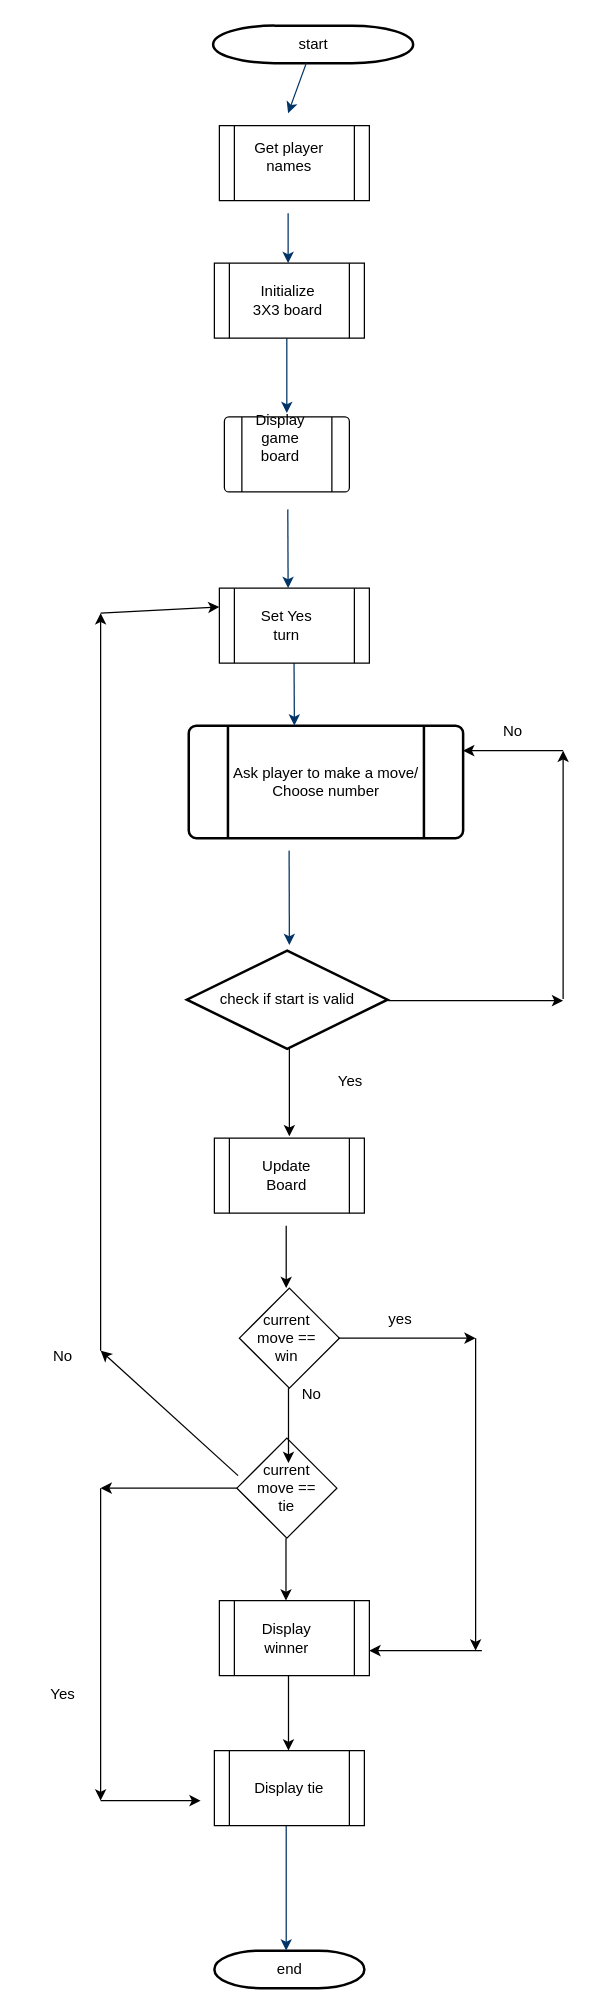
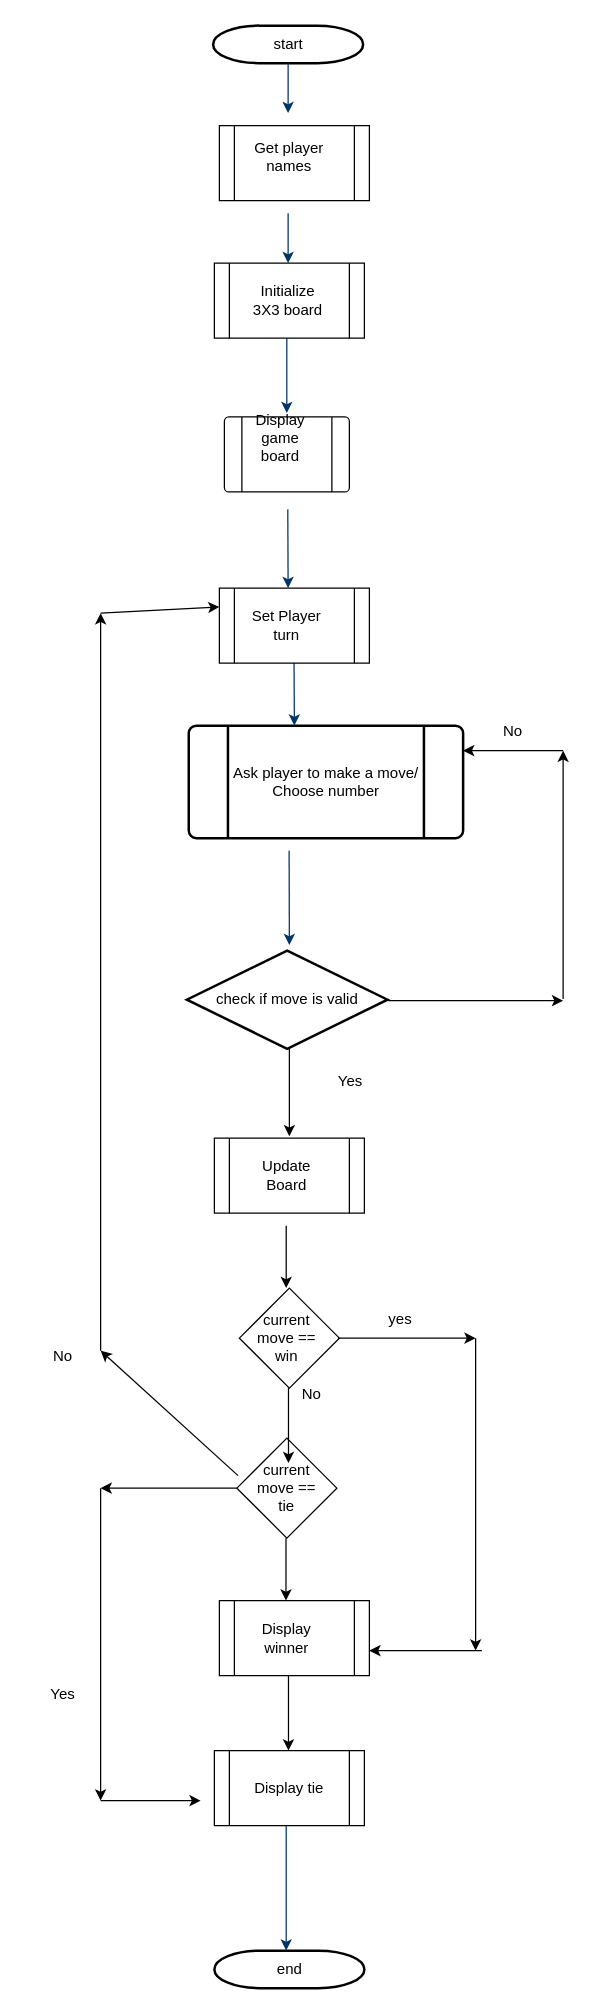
  <mxCell id="0" />
  <mxCell id="1" parent="0" />
- <mxCell id="2" value="start" style="shape=mxgraph.flowchart.terminator;strokeWidth=2;gradientColor=none;gradientDirection=north;fontStyle=0;html=1;" parent="1" vertex="1"><mxGeometry x="170" y="20" width="160" height="30" as="geometry" /></mxCell>
+ <mxCell id="2" value="start" style="shape=mxgraph.flowchart.terminator;strokeWidth=2;gradientColor=none;gradientDirection=north;fontStyle=0;html=1;" parent="1" vertex="1"><mxGeometry x="170" y="20" width="120" height="30" as="geometry" /></mxCell>
  <mxCell id="3" style="fontStyle=1;strokeColor=#003366;strokeWidth=1;html=1;" parent="1" source="2" edge="1"><mxGeometry relative="1" as="geometry"><mxPoint x="230" y="90" as="targetPoint" /></mxGeometry></mxCell>
  <mxCell id="4" style="fontStyle=1;strokeColor=#003366;strokeWidth=1;html=1;" parent="1" edge="1"><mxGeometry relative="1" as="geometry"><mxPoint x="230" y="170" as="sourcePoint" /><mxPoint x="230" y="210" as="targetPoint" /></mxGeometry></mxCell>
  <mxCell id="5" style="entryX=0.5;entryY=0;entryPerimeter=0;fontStyle=1;strokeColor=#003366;strokeWidth=1;html=1;" parent="1" edge="1"><mxGeometry relative="1" as="geometry"><mxPoint x="228.95" y="270" as="sourcePoint" /><mxPoint x="228.95" y="330" as="targetPoint" /></mxGeometry></mxCell>
  <mxCell id="6" value="" style="edgeStyle=elbowEdgeStyle;elbow=horizontal;fontColor=#001933;fontStyle=1;strokeColor=#003366;strokeWidth=1;html=1;" parent="1" edge="1"><mxGeometry width="100" height="100" as="geometry"><mxPoint x="229.737" y="407" as="sourcePoint" /><mxPoint x="229.737" y="470" as="targetPoint" /></mxGeometry></mxCell>
  <mxCell id="7" value="Ask player to make a move/&lt;br&gt;Choose number" style="shape=mxgraph.flowchart.predefined_process;strokeWidth=2;gradientColor=none;gradientDirection=north;fontStyle=0;html=1;" parent="1" vertex="1"><mxGeometry x="150.5" y="580" width="219.5" height="90" as="geometry" /></mxCell>
  <mxCell id="8" value="" style="edgeStyle=elbowEdgeStyle;elbow=horizontal;entryX=0.5;entryY=0.195;entryPerimeter=0;fontStyle=1;strokeColor=#003366;strokeWidth=1;html=1;" parent="1" edge="1"><mxGeometry width="100" height="100" as="geometry"><mxPoint x="230.789" y="680" as="sourcePoint" /><mxPoint x="231" y="755.6" as="targetPoint" /></mxGeometry></mxCell>
  <mxCell id="9" value="" style="edgeStyle=elbowEdgeStyle;elbow=horizontal;exitX=0.5;exitY=1;exitPerimeter=0;fontStyle=1;strokeColor=#003366;strokeWidth=1;html=1;" parent="1" edge="1"><mxGeometry width="100" height="100" as="geometry"><mxPoint x="234.68" y="520" as="sourcePoint" /><mxPoint x="234.469" y="580" as="targetPoint" /></mxGeometry></mxCell>
- <mxCell id="10" value="check if start is valid" style="shape=mxgraph.flowchart.decision;strokeWidth=2;gradientColor=none;gradientDirection=north;fontStyle=0;html=1;" parent="1" vertex="1"><mxGeometry x="149" y="760" width="160.5" height="78.5" as="geometry" /></mxCell>
+ <mxCell id="10" value="check if move is valid" style="shape=mxgraph.flowchart.decision;strokeWidth=2;gradientColor=none;gradientDirection=north;fontStyle=0;html=1;" parent="1" vertex="1"><mxGeometry x="149" y="760" width="160.5" height="78.5" as="geometry" /></mxCell>
  <mxCell id="11" value="end" style="shape=mxgraph.flowchart.terminator;strokeWidth=2;gradientColor=none;gradientDirection=north;fontStyle=0;html=1;" parent="1" vertex="1"><mxGeometry x="171" y="1560" width="120" height="30" as="geometry" /></mxCell>
  <mxCell id="12" value="" style="edgeStyle=elbowEdgeStyle;elbow=vertical;exitX=0.5;exitY=1;exitPerimeter=0;entryX=0.5;entryY=0;entryPerimeter=0;fontStyle=1;strokeColor=#003366;strokeWidth=1;html=1;" parent="1" edge="1"><mxGeometry width="100" height="100" as="geometry"><mxPoint x="228.47" y="1460" as="sourcePoint" /><mxPoint x="228.47" y="1560" as="targetPoint" /></mxGeometry></mxCell>
  <mxCell id="13" value="" style="shape=process;whiteSpace=wrap;html=1;backgroundOutline=1;" vertex="1" parent="1"><mxGeometry x="175" y="100" width="120" height="60" as="geometry" /></mxCell>
  <mxCell id="14" value="Get player names" style="text;html=1;strokeColor=none;fillColor=none;align=center;verticalAlign=middle;whiteSpace=wrap;rounded=0;" vertex="1" parent="1"><mxGeometry x="201" y="110" width="60" height="30" as="geometry" /></mxCell>
  <mxCell id="15" value="" style="shape=process;whiteSpace=wrap;html=1;backgroundOutline=1;" vertex="1" parent="1"><mxGeometry x="171" y="210" width="120" height="60" as="geometry" /></mxCell>
  <mxCell id="16" value="Initialize 3X3 board" style="text;html=1;strokeColor=none;fillColor=none;align=center;verticalAlign=middle;whiteSpace=wrap;rounded=0;" vertex="1" parent="1"><mxGeometry x="200" y="225" width="60" height="30" as="geometry" /></mxCell>
  <mxCell id="17" value="" style="verticalLabelPosition=bottom;verticalAlign=top;html=1;shape=process;whiteSpace=wrap;rounded=1;size=0.14;arcSize=6;" vertex="1" parent="1"><mxGeometry x="179" y="333" width="100" height="60" as="geometry" /></mxCell>
  <mxCell id="18" value="Display game board" style="text;html=1;strokeColor=none;fillColor=none;align=center;verticalAlign=middle;whiteSpace=wrap;rounded=0;" vertex="1" parent="1"><mxGeometry x="194" y="335" width="60" height="30" as="geometry" /></mxCell>
  <mxCell id="19" value="" style="shape=process;whiteSpace=wrap;html=1;backgroundOutline=1;" vertex="1" parent="1"><mxGeometry x="175" y="470" width="120" height="60" as="geometry" /></mxCell>
- <mxCell id="20" value="Set Yes turn" style="text;html=1;strokeColor=none;fillColor=none;align=center;verticalAlign=middle;whiteSpace=wrap;rounded=0;" vertex="1" parent="1"><mxGeometry x="199" y="485" width="60" height="30" as="geometry" /></mxCell>
+ <mxCell id="20" value="Set Player turn" style="text;html=1;strokeColor=none;fillColor=none;align=center;verticalAlign=middle;whiteSpace=wrap;rounded=0;" vertex="1" parent="1"><mxGeometry x="199" y="485" width="60" height="30" as="geometry" /></mxCell>
  <mxCell id="21" value="" style="endArrow=classic;html=1;rounded=0;" edge="1" parent="1"><mxGeometry width="50" height="50" relative="1" as="geometry"><mxPoint x="310" y="800" as="sourcePoint" /><mxPoint x="450" y="800" as="targetPoint" /></mxGeometry></mxCell>
  <mxCell id="22" value="" style="endArrow=classic;html=1;rounded=0;" edge="1" parent="1"><mxGeometry width="50" height="50" relative="1" as="geometry"><mxPoint x="450" y="798.72" as="sourcePoint" /><mxPoint x="450" y="600" as="targetPoint" /></mxGeometry></mxCell>
  <mxCell id="23" value="" style="endArrow=classic;html=1;rounded=0;" edge="1" parent="1"><mxGeometry width="50" height="50" relative="1" as="geometry"><mxPoint x="450" y="600" as="sourcePoint" /><mxPoint x="370" y="600" as="targetPoint" /></mxGeometry></mxCell>
  <mxCell id="24" value="No" style="text;html=1;strokeColor=none;fillColor=none;align=center;verticalAlign=middle;whiteSpace=wrap;rounded=0;" vertex="1" parent="1"><mxGeometry x="380" y="570" width="60" height="30" as="geometry" /></mxCell>
  <mxCell id="25" value="" style="shape=process;whiteSpace=wrap;html=1;backgroundOutline=1;" vertex="1" parent="1"><mxGeometry x="171" y="910" width="120" height="60" as="geometry" /></mxCell>
  <mxCell id="26" value="" style="endArrow=classic;html=1;rounded=0;" edge="1" parent="1"><mxGeometry width="50" height="50" relative="1" as="geometry"><mxPoint x="231" y="838.5" as="sourcePoint" /><mxPoint x="231" y="908.5" as="targetPoint" /></mxGeometry></mxCell>
  <mxCell id="27" value="Update Board" style="text;html=1;strokeColor=none;fillColor=none;align=center;verticalAlign=middle;whiteSpace=wrap;rounded=0;" vertex="1" parent="1"><mxGeometry x="199" y="925" width="60" height="30" as="geometry" /></mxCell>
  <mxCell id="28" value="Yes" style="text;html=1;strokeColor=none;fillColor=none;align=center;verticalAlign=middle;whiteSpace=wrap;rounded=0;" vertex="1" parent="1"><mxGeometry x="250" y="850" width="60" height="30" as="geometry" /></mxCell>
  <mxCell id="29" value="" style="rhombus;whiteSpace=wrap;html=1;" vertex="1" parent="1"><mxGeometry x="191" y="1030" width="80" height="80" as="geometry" /></mxCell>
  <mxCell id="30" value="" style="endArrow=classic;html=1;rounded=0;" edge="1" parent="1"><mxGeometry width="50" height="50" relative="1" as="geometry"><mxPoint x="228.47" y="980" as="sourcePoint" /><mxPoint x="228.47" y="1030" as="targetPoint" /></mxGeometry></mxCell>
  <mxCell id="31" value="current move == win" style="text;html=1;strokeColor=none;fillColor=none;align=center;verticalAlign=middle;whiteSpace=wrap;rounded=0;" vertex="1" parent="1"><mxGeometry x="199" y="1055" width="60" height="30" as="geometry" /></mxCell>
  <mxCell id="32" value="" style="rhombus;whiteSpace=wrap;html=1;" vertex="1" parent="1"><mxGeometry x="189" y="1150" width="80" height="80" as="geometry" /></mxCell>
  <mxCell id="33" value="current move == tie" style="text;html=1;strokeColor=none;fillColor=none;align=center;verticalAlign=middle;whiteSpace=wrap;rounded=0;" vertex="1" parent="1"><mxGeometry x="199" y="1175" width="60" height="30" as="geometry" /></mxCell>
  <mxCell id="34" value="" style="shape=process;whiteSpace=wrap;html=1;backgroundOutline=1;" vertex="1" parent="1"><mxGeometry x="175" y="1280" width="120" height="60" as="geometry" /></mxCell>
  <mxCell id="35" value="Display winner" style="text;html=1;strokeColor=none;fillColor=none;align=center;verticalAlign=middle;whiteSpace=wrap;rounded=0;" vertex="1" parent="1"><mxGeometry x="199" y="1295" width="60" height="30" as="geometry" /></mxCell>
  <mxCell id="36" value="Display tie" style="shape=process;whiteSpace=wrap;html=1;backgroundOutline=1;" vertex="1" parent="1"><mxGeometry x="171" y="1400" width="120" height="60" as="geometry" /></mxCell>
  <mxCell id="37" value="" style="endArrow=classic;html=1;rounded=0;" edge="1" parent="1"><mxGeometry width="50" height="50" relative="1" as="geometry"><mxPoint x="270" y="1070" as="sourcePoint" /><mxPoint x="380" y="1070" as="targetPoint" /></mxGeometry></mxCell>
  <mxCell id="38" value="" style="endArrow=classic;html=1;rounded=0;" edge="1" parent="1"><mxGeometry width="50" height="50" relative="1" as="geometry"><mxPoint x="380" y="1070" as="sourcePoint" /><mxPoint x="380" y="1320" as="targetPoint" /></mxGeometry></mxCell>
  <mxCell id="39" value="" style="endArrow=classic;html=1;rounded=0;" edge="1" parent="1"><mxGeometry width="50" height="50" relative="1" as="geometry"><mxPoint x="385" y="1320" as="sourcePoint" /><mxPoint x="295" y="1320" as="targetPoint" /></mxGeometry></mxCell>
  <mxCell id="40" value="yes" style="text;html=1;strokeColor=none;fillColor=none;align=center;verticalAlign=middle;whiteSpace=wrap;rounded=0;" vertex="1" parent="1"><mxGeometry x="290" y="1040" width="60" height="30" as="geometry" /></mxCell>
  <mxCell id="41" value="" style="endArrow=classic;html=1;rounded=0;" edge="1" parent="1"><mxGeometry width="50" height="50" relative="1" as="geometry"><mxPoint x="230.29" y="1110" as="sourcePoint" /><mxPoint x="230.29" y="1170" as="targetPoint" /></mxGeometry></mxCell>
  <mxCell id="42" value="No" style="text;html=1;strokeColor=none;fillColor=none;align=center;verticalAlign=middle;whiteSpace=wrap;rounded=0;" vertex="1" parent="1"><mxGeometry x="20" y="1070" width="60" height="30" as="geometry" /></mxCell>
  <mxCell id="43" value="" style="endArrow=classic;html=1;rounded=0;exitX=0;exitY=0.5;exitDx=0;exitDy=0;" edge="1" parent="1" source="32"><mxGeometry width="50" height="50" relative="1" as="geometry"><mxPoint x="30" y="1200" as="sourcePoint" /><mxPoint x="80" y="1190" as="targetPoint" /></mxGeometry></mxCell>
  <mxCell id="44" value="" style="endArrow=classic;html=1;rounded=0;" edge="1" parent="1"><mxGeometry width="50" height="50" relative="1" as="geometry"><mxPoint x="80" y="1190" as="sourcePoint" /><mxPoint x="80" y="1440" as="targetPoint" /></mxGeometry></mxCell>
  <mxCell id="45" value="" style="endArrow=classic;html=1;rounded=0;" edge="1" parent="1"><mxGeometry width="50" height="50" relative="1" as="geometry"><mxPoint x="80" y="1440" as="sourcePoint" /><mxPoint x="160" y="1440" as="targetPoint" /></mxGeometry></mxCell>
  <mxCell id="46" value="Yes" style="text;html=1;strokeColor=none;fillColor=none;align=center;verticalAlign=middle;whiteSpace=wrap;rounded=0;" vertex="1" parent="1"><mxGeometry x="20" y="1340" width="60" height="30" as="geometry" /></mxCell>
  <mxCell id="47" value="" style="endArrow=classic;html=1;rounded=0;exitX=0.012;exitY=0.375;exitDx=0;exitDy=0;exitPerimeter=0;" edge="1" parent="1" source="32"><mxGeometry width="50" height="50" relative="1" as="geometry"><mxPoint x="30" y="1130" as="sourcePoint" /><mxPoint x="80" y="1080" as="targetPoint" /></mxGeometry></mxCell>
  <mxCell id="48" value="" style="endArrow=classic;html=1;rounded=0;" edge="1" parent="1"><mxGeometry width="50" height="50" relative="1" as="geometry"><mxPoint x="80" y="1080" as="sourcePoint" /><mxPoint x="80" y="490" as="targetPoint" /></mxGeometry></mxCell>
  <mxCell id="49" value="" style="endArrow=classic;html=1;rounded=0;entryX=0;entryY=0.25;entryDx=0;entryDy=0;" edge="1" parent="1" target="19"><mxGeometry width="50" height="50" relative="1" as="geometry"><mxPoint x="80" y="490" as="sourcePoint" /><mxPoint x="130" y="440" as="targetPoint" /></mxGeometry></mxCell>
  <mxCell id="50" value="No" style="text;html=1;strokeColor=none;fillColor=none;align=center;verticalAlign=middle;whiteSpace=wrap;rounded=0;" vertex="1" parent="1"><mxGeometry x="219" y="1100" width="60" height="30" as="geometry" /></mxCell>
  <mxCell id="51" value="" style="endArrow=classic;html=1;rounded=0;" edge="1" parent="1"><mxGeometry width="50" height="50" relative="1" as="geometry"><mxPoint x="230.29" y="1340" as="sourcePoint" /><mxPoint x="230.29" y="1400" as="targetPoint" /></mxGeometry></mxCell>
  <mxCell id="52" value="" style="endArrow=classic;html=1;rounded=0;" edge="1" parent="1"><mxGeometry width="50" height="50" relative="1" as="geometry"><mxPoint x="228.29" y="1230" as="sourcePoint" /><mxPoint x="228.29" y="1280" as="targetPoint" /></mxGeometry></mxCell>
